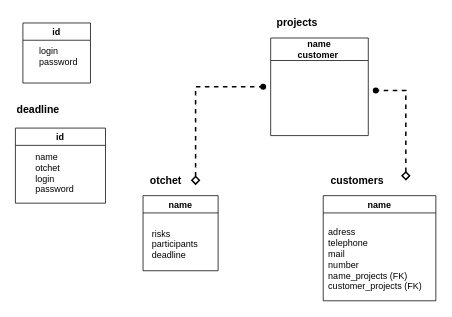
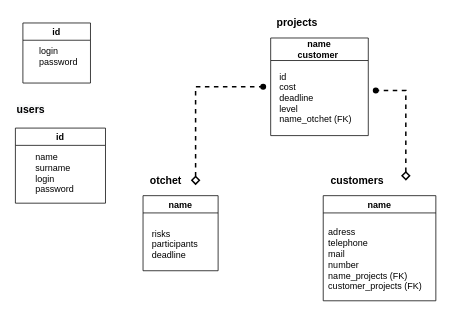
  <mxCell id="0" />
  <mxCell id="1" parent="0" />
  <mxCell id="2" value="name" style="swimlane;" parent="1" vertex="1"><mxGeometry x="190" y="260" width="100" height="100" as="geometry" /></mxCell>
  <mxCell id="3" value="risks&lt;br&gt;participants&lt;br&gt;deadline" style="text;html=1;align=left;verticalAlign=middle;resizable=0;points=[];autosize=1;" parent="2" vertex="1"><mxGeometry x="10" y="40" width="80" height="50" as="geometry" /></mxCell>
  <mxCell id="4" value="&lt;b&gt;&lt;font style=&quot;font-size: 14px&quot;&gt;otchet&lt;/font&gt;&lt;/b&gt;" style="text;html=1;align=center;verticalAlign=middle;resizable=0;points=[];autosize=1;" parent="1" vertex="1"><mxGeometry x="190" y="230" width="60" height="20" as="geometry" /></mxCell>
  <mxCell id="5" value="name&#10;customer " style="swimlane;startSize=30;" parent="1" vertex="1"><mxGeometry x="360" y="50" width="130" height="130" as="geometry" /></mxCell>
+ <mxCell id="6" value="id&lt;br&gt;cost&lt;br&gt;deadline&lt;br&gt;level&lt;br&gt;name_otchet (FK)" style="text;html=1;align=left;verticalAlign=middle;resizable=0;points=[];autosize=1;" parent="5" vertex="1"><mxGeometry x="10" y="40" width="110" height="80" as="geometry" /></mxCell>
  <mxCell id="7" value="&lt;b&gt;&lt;font style=&quot;font-size: 14px&quot;&gt;projects&lt;/font&gt;&lt;/b&gt;" style="text;html=1;align=center;verticalAlign=middle;resizable=0;points=[];autosize=1;" parent="1" vertex="1"><mxGeometry x="360" y="20" width="70" height="20" as="geometry" /></mxCell>
  <mxCell id="8" value="id" style="swimlane;" parent="1" vertex="1"><mxGeometry x="30" y="30" width="90" height="80" as="geometry" /></mxCell>
  <mxCell id="9" value="login&lt;br&gt;password" style="text;html=1;align=left;verticalAlign=middle;resizable=0;points=[];autosize=1;" parent="8" vertex="1"><mxGeometry x="20" y="30" width="70" height="30" as="geometry" /></mxCell>
  <mxCell id="10" value="id" style="swimlane;" parent="1" vertex="1"><mxGeometry x="20" y="170" width="120" height="100" as="geometry" /></mxCell>
- <mxCell id="11" value="name&lt;br&gt;otchet&lt;br&gt;login&lt;br&gt;password" style="text;html=1;align=left;verticalAlign=middle;resizable=0;points=[];autosize=1;" parent="1" vertex="1"><mxGeometry x="45" y="200" width="70" height="60" as="geometry" /></mxCell>
- <mxCell id="12" value="&lt;b style=&quot;color: rgb(0 , 0 , 0) ; font-size: 12px ; font-style: normal ; letter-spacing: normal ; text-indent: 0px ; text-transform: none ; word-spacing: 0px ; font-family: &amp;#34;helvetica&amp;#34; ; text-align: center ; background-color: rgb(248 , 249 , 250)&quot;&gt;&lt;font style=&quot;font-size: 14px&quot;&gt;deadline&lt;/font&gt;&lt;/b&gt;" style="text;whiteSpace=wrap;html=1;" parent="1" vertex="1"><mxGeometry x="20" y="130" width="70" height="30" as="geometry" /></mxCell>
+ <mxCell id="11" value="name&lt;br&gt;surname&lt;br&gt;login&lt;br&gt;password" style="text;html=1;align=left;verticalAlign=middle;resizable=0;points=[];autosize=1;" parent="1" vertex="1"><mxGeometry x="45" y="200" width="70" height="60" as="geometry" /></mxCell>
+ <mxCell id="12" value="&lt;b style=&quot;color: rgb(0 , 0 , 0) ; font-size: 12px ; font-style: normal ; letter-spacing: normal ; text-indent: 0px ; text-transform: none ; word-spacing: 0px ; font-family: &amp;#34;helvetica&amp;#34; ; text-align: center ; background-color: rgb(248 , 249 , 250)&quot;&gt;&lt;font style=&quot;font-size: 14px&quot;&gt;users&lt;/font&gt;&lt;/b&gt;" style="text;whiteSpace=wrap;html=1;" parent="1" vertex="1"><mxGeometry x="20" y="130" width="70" height="30" as="geometry" /></mxCell>
  <mxCell id="13" value="name" style="swimlane;" parent="1" vertex="1"><mxGeometry x="430" y="260" width="150" height="140" as="geometry" /></mxCell>
  <mxCell id="14" value="adress&lt;br&gt;telephone&lt;br&gt;mail&lt;br&gt;number&lt;br&gt;name_projects (FK)&lt;br&gt;customer_projects (FK)" style="text;html=1;align=left;verticalAlign=middle;resizable=0;points=[];autosize=1;" parent="13" vertex="1"><mxGeometry x="5" y="40" width="140" height="90" as="geometry" /></mxCell>
  <mxCell id="15" value="&lt;b&gt;&lt;font style=&quot;font-size: 14px&quot;&gt;customers&lt;/font&gt;&lt;/b&gt;" style="text;html=1;align=center;verticalAlign=middle;resizable=0;points=[];autosize=1;" parent="1" vertex="1"><mxGeometry x="430" y="230" width="90" height="20" as="geometry" /></mxCell>
  <mxCell id="16" value="" style="endArrow=oval;startArrow=diamond;html=1;startFill=0;endFill=1;targetPerimeterSpacing=9;sourcePerimeterSpacing=9;startSize=8;dashed=1;rounded=0;strokeWidth=2;jumpSize=4;jumpStyle=gap;exitX=1.167;exitY=0.8;exitDx=0;exitDy=0;exitPerimeter=0;" edge="1" parent="1" source="4"><mxGeometry width="50" height="50" relative="1" as="geometry"><mxPoint x="260" y="220" as="sourcePoint" /><mxPoint x="350" y="115" as="targetPoint" /><Array as="points"><mxPoint x="260" y="115" /></Array></mxGeometry></mxCell>
  <mxCell id="17" value="" style="endArrow=oval;startArrow=diamond;html=1;startFill=0;endFill=1;targetPerimeterSpacing=9;sourcePerimeterSpacing=9;startSize=8;dashed=1;rounded=0;strokeWidth=2;jumpSize=4;jumpStyle=gap;" edge="1" parent="1"><mxGeometry width="50" height="50" relative="1" as="geometry"><mxPoint x="540" y="240" as="sourcePoint" /><mxPoint x="500" y="120" as="targetPoint" /><Array as="points"><mxPoint x="540" y="120" /></Array></mxGeometry></mxCell>
